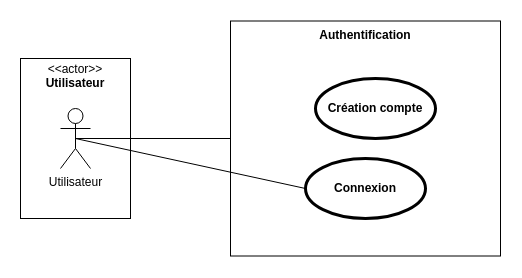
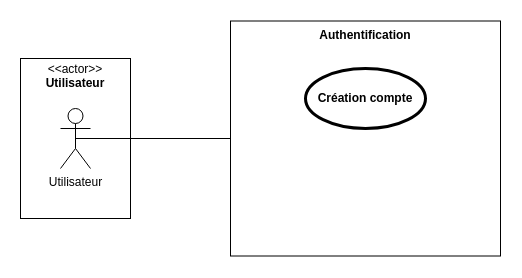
  <mxCell id="0" />
  <mxCell id="1" parent="0" />
  <mxCell id="2" value="&lt;p style=&quot;margin:0px;margin-top:4px;text-align:center;&quot;&gt;&amp;lt;&amp;lt;actor&amp;gt;&amp;gt;&lt;br&gt;&lt;b&gt;Utilisateur&lt;/b&gt;&lt;/p&gt;" style="shape=rect;html=1;overflow=fill;html=1;whiteSpace=wrap;align=center;" parent="1" vertex="1"><mxGeometry x="20" y="58" width="110" height="160" as="geometry" /></mxCell>
  <mxCell id="3" value="Utilisateur" style="shape=umlActor;html=1;verticalLabelPosition=bottom;verticalAlign=top;align=center;" parent="1" vertex="1"><mxGeometry x="60" y="108" width="30" height="60" as="geometry" /></mxCell>
  <mxCell id="4" value="Authentification" style="shape=rect;html=1;verticalAlign=top;fontStyle=1;whiteSpace=wrap;align=center;" parent="1" vertex="1"><mxGeometry x="230" y="20.5" width="270" height="235" as="geometry" /></mxCell>
- <mxCell id="5" value="Création compte" style="shape=ellipse;html=1;strokeWidth=3;fontStyle=1;whiteSpace=wrap;align=center;perimeter=ellipsePerimeter;" parent="1" vertex="1"><mxGeometry x="315" y="78" width="120" height="60" as="geometry" /></mxCell>
- <mxCell id="6" value="Connexion" style="shape=ellipse;html=1;strokeWidth=3;fontStyle=1;whiteSpace=wrap;align=center;perimeter=ellipsePerimeter;" parent="1" vertex="1"><mxGeometry x="305" y="158" width="120" height="60" as="geometry" /></mxCell>
- <mxCell id="7" value="" style="edgeStyle=none;html=1;endArrow=none;verticalAlign=bottom;rounded=0;exitX=0.5;exitY=0.5;exitDx=0;exitDy=0;exitPerimeter=0;entryX=0;entryY=0.5;entryDx=0;entryDy=0;" edge="1" parent="1" source="3" target="6"><mxGeometry width="160" relative="1" as="geometry"><mxPoint x="220" y="218" as="sourcePoint" /><mxPoint x="380" y="218" as="targetPoint" /></mxGeometry></mxCell>
+ <mxCell id="5" value="Création compte" style="shape=ellipse;html=1;strokeWidth=3;fontStyle=1;whiteSpace=wrap;align=center;perimeter=ellipsePerimeter;" parent="1" vertex="1"><mxGeometry x="305" y="68" width="120" height="60" as="geometry" /></mxCell>
  <mxCell id="8" value="" style="edgeStyle=none;html=1;endArrow=none;verticalAlign=bottom;rounded=0;exitX=0.5;exitY=0.5;exitDx=0;exitDy=0;exitPerimeter=0;" edge="1" parent="1" source="3" target="4"><mxGeometry width="160" relative="1" as="geometry"><mxPoint x="220" y="218" as="sourcePoint" /><mxPoint x="380" y="218" as="targetPoint" /></mxGeometry></mxCell>
